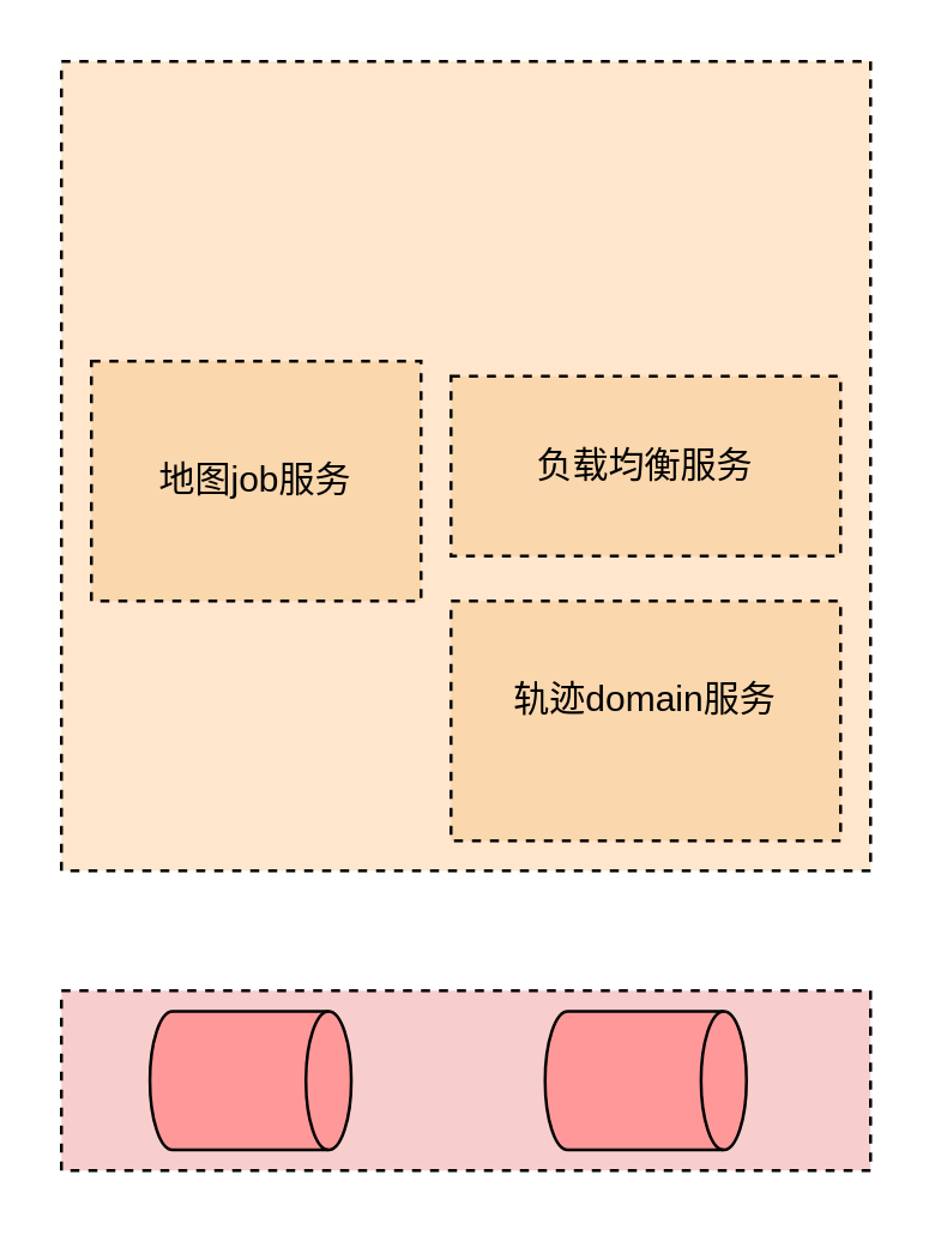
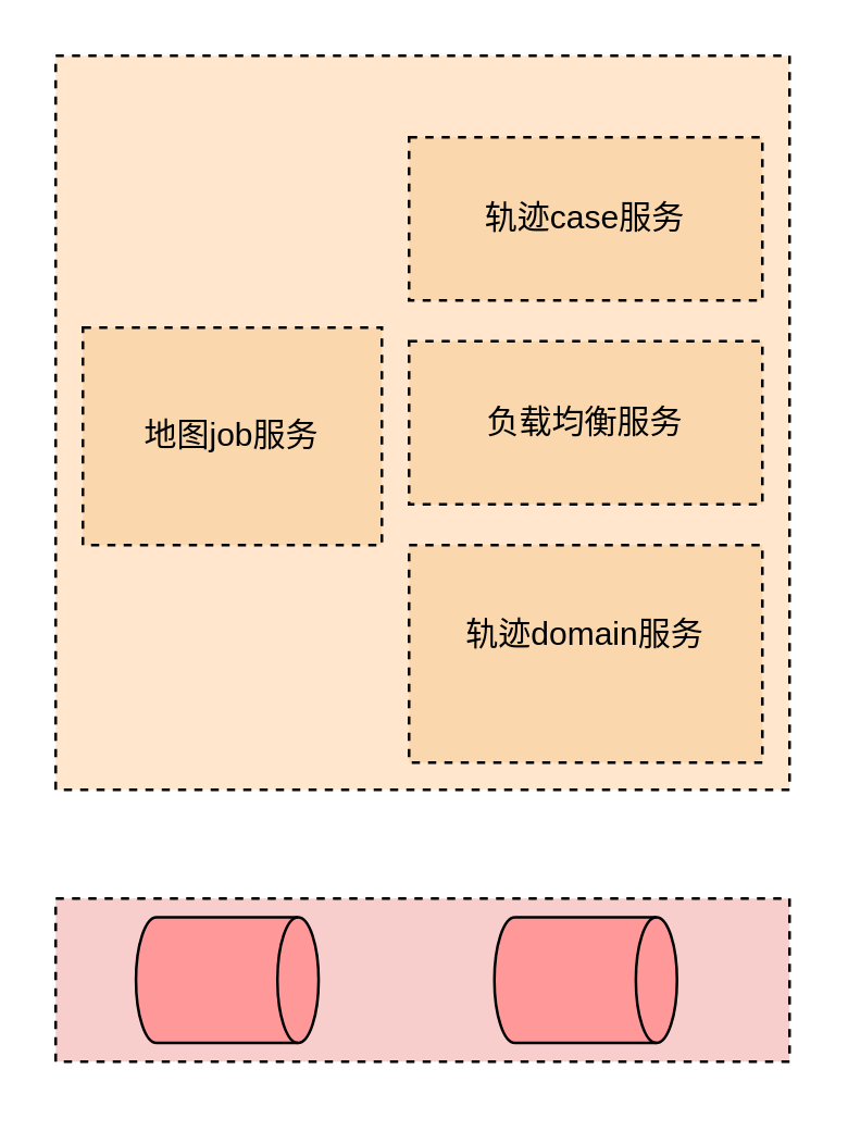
  <mxCell id="0" />
  <mxCell id="1" parent="0" />
  <mxCell id="2" value="" style="whiteSpace=wrap;html=1;aspect=fixed;fillColor=#ffe6cc;strokeColor=#000000;dashed=1;" vertex="1" parent="1"><mxGeometry x="20" y="20" width="270" height="270" as="geometry" /></mxCell>
+ <mxCell id="3" value="轨迹case服务" style="rounded=0;whiteSpace=wrap;html=1;shadow=0;glass=0;dashed=1;sketch=0;fontFamily=Helvetica;fontSize=12;fontColor=default;strokeColor=#000000;fillColor=#fad7ac;" vertex="1" parent="1"><mxGeometry x="150" y="50" width="130" height="60" as="geometry" /></mxCell>
  <mxCell id="4" value="地图job服务&lt;br&gt;" style="rounded=0;whiteSpace=wrap;html=1;shadow=0;glass=0;dashed=1;sketch=0;fontFamily=Helvetica;fontSize=12;fontColor=default;strokeColor=#000000;fillColor=#fad7ac;" vertex="1" parent="1"><mxGeometry x="30" y="120" width="110" height="80" as="geometry" /></mxCell>
  <mxCell id="5" value="负载均衡服务" style="rounded=0;whiteSpace=wrap;html=1;shadow=0;glass=0;dashed=1;sketch=0;fontFamily=Helvetica;fontSize=12;fontColor=default;strokeColor=#000000;fillColor=#fad7ac;" vertex="1" parent="1"><mxGeometry x="150" y="125" width="130" height="60" as="geometry" /></mxCell>
  <mxCell id="6" value="轨迹domain服务&lt;br&gt;&lt;br&gt;" style="rounded=0;whiteSpace=wrap;html=1;shadow=0;glass=0;dashed=1;sketch=0;fontFamily=Helvetica;fontSize=12;fontColor=default;strokeColor=#000000;fillColor=#fad7ac;" vertex="1" parent="1"><mxGeometry x="150" y="200" width="130" height="80" as="geometry" /></mxCell>
  <mxCell id="7" value="" style="rounded=0;whiteSpace=wrap;html=1;shadow=0;glass=0;dashed=1;sketch=0;fontFamily=Helvetica;fontSize=12;strokeColor=#000000;fillColor=#f8cecc;" vertex="1" parent="1"><mxGeometry x="20" y="330" width="270" height="60" as="geometry" /></mxCell>
  <mxCell id="8" value="" style="shape=cylinder3;whiteSpace=wrap;html=1;boundedLbl=1;backgroundOutline=1;size=7.57;rounded=0;shadow=0;glass=0;sketch=0;fontFamily=Helvetica;fontSize=12;strokeColor=#000000;fillColor=#FF9999;rotation=90;" vertex="1" parent="1"><mxGeometry x="60" y="326.41" width="46.25" height="67.19" as="geometry" /></mxCell>
  <mxCell id="9" value="" style="shape=cylinder3;whiteSpace=wrap;html=1;boundedLbl=1;backgroundOutline=1;size=7.57;rounded=0;shadow=0;glass=0;sketch=0;fontFamily=Helvetica;fontSize=12;strokeColor=#000000;fillColor=#FF9999;rotation=90;" vertex="1" parent="1"><mxGeometry x="191.88" y="326.41" width="46.25" height="67.19" as="geometry" /></mxCell>
